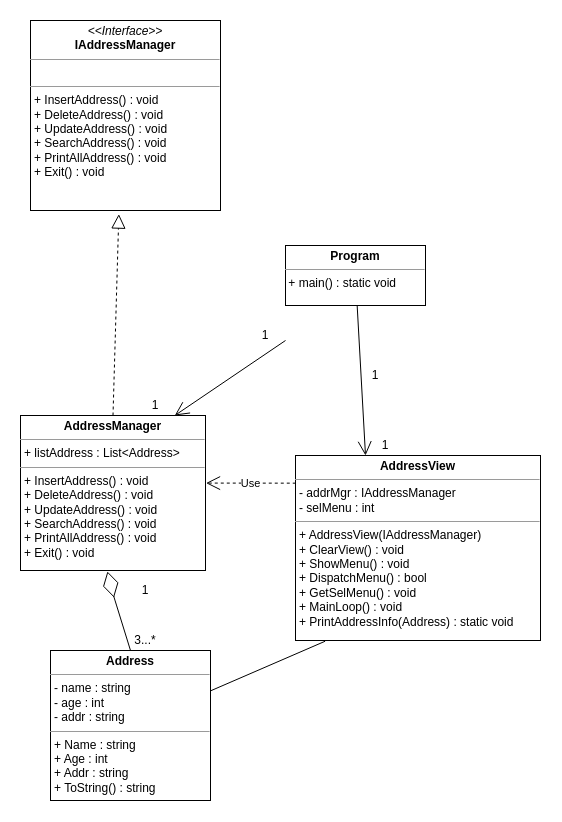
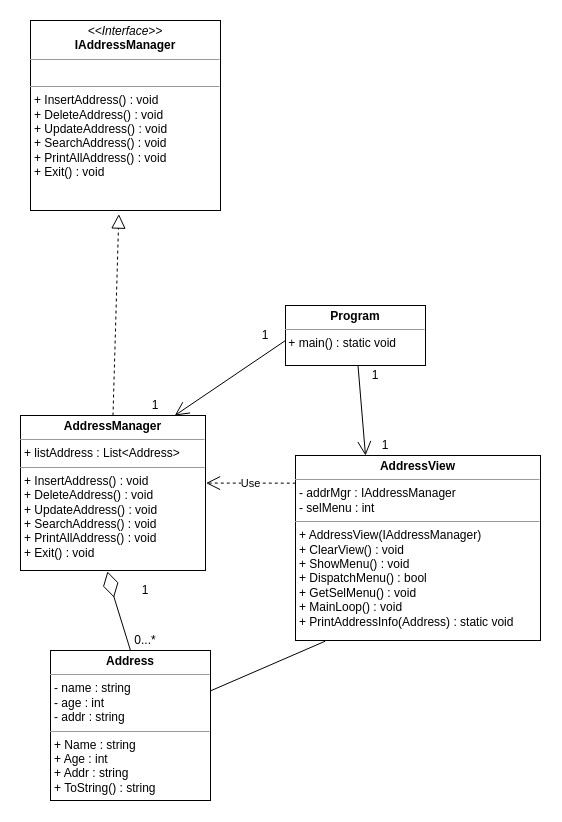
  <mxCell id="0" />
  <mxCell id="1" parent="0" />
- <mxCell id="2" value="&lt;p style=&quot;margin: 0px ; margin-top: 4px ; text-align: center&quot;&gt;&lt;b&gt;Program&lt;/b&gt;&lt;/p&gt;&lt;hr size=&quot;1&quot;&gt;&lt;div style=&quot;height: 2px&quot;&gt;&amp;nbsp;+ main() : static void&lt;/div&gt;" style="verticalAlign=top;align=left;overflow=fill;fontSize=12;fontFamily=Helvetica;html=1;" parent="1" vertex="1"><mxGeometry x="285" y="245" width="140" height="60" as="geometry" /></mxCell>
+ <mxCell id="2" value="&lt;p style=&quot;margin: 0px ; margin-top: 4px ; text-align: center&quot;&gt;&lt;b&gt;Program&lt;/b&gt;&lt;/p&gt;&lt;hr size=&quot;1&quot;&gt;&lt;div style=&quot;height: 2px&quot;&gt;&amp;nbsp;+ main() : static void&lt;/div&gt;" style="verticalAlign=top;align=left;overflow=fill;fontSize=12;fontFamily=Helvetica;html=1;" parent="1" vertex="1"><mxGeometry x="285" y="305" width="140" height="60" as="geometry" /></mxCell>
  <mxCell id="3" value="" style="endArrow=block;dashed=1;endFill=0;endSize=12;html=1;entryX=0.465;entryY=1.019;entryDx=0;entryDy=0;entryPerimeter=0;exitX=0.5;exitY=0;exitDx=0;exitDy=0;" parent="1" source="15" target="14" edge="1"><mxGeometry width="160" relative="1" as="geometry"><mxPoint x="130" y="415" as="sourcePoint" /><mxPoint x="129.03" y="344.35" as="targetPoint" /></mxGeometry></mxCell>
  <mxCell id="4" value="" style="endArrow=diamondThin;endFill=0;endSize=24;html=1;exitX=0.5;exitY=0;exitDx=0;exitDy=0;entryX=0.47;entryY=1.006;entryDx=0;entryDy=0;entryPerimeter=0;" parent="1" target="15" edge="1"><mxGeometry width="160" relative="1" as="geometry"><mxPoint x="130" y="650" as="sourcePoint" /><mxPoint x="129" y="582" as="targetPoint" /><Array as="points"><mxPoint x="113" y="595" /></Array></mxGeometry></mxCell>
- <mxCell id="5" value="3...*" style="text;html=1;strokeColor=none;fillColor=none;align=center;verticalAlign=middle;whiteSpace=wrap;rounded=0;" parent="1" vertex="1"><mxGeometry x="125" y="630" width="40" height="20" as="geometry" /></mxCell>
+ <mxCell id="5" value="0...*" style="text;html=1;strokeColor=none;fillColor=none;align=center;verticalAlign=middle;whiteSpace=wrap;rounded=0;" parent="1" vertex="1"><mxGeometry x="125" y="630" width="40" height="20" as="geometry" /></mxCell>
  <mxCell id="6" value="1" style="text;html=1;strokeColor=none;fillColor=none;align=center;verticalAlign=middle;whiteSpace=wrap;rounded=0;" parent="1" vertex="1"><mxGeometry x="125" y="580" width="40" height="20" as="geometry" /></mxCell>
  <mxCell id="7" value="1" style="text;html=1;strokeColor=none;fillColor=none;align=center;verticalAlign=middle;whiteSpace=wrap;rounded=0;" parent="1" vertex="1"><mxGeometry x="135" y="395" width="40" height="20" as="geometry" /></mxCell>
  <mxCell id="8" value="1" style="text;html=1;strokeColor=none;fillColor=none;align=center;verticalAlign=middle;whiteSpace=wrap;rounded=0;" parent="1" vertex="1"><mxGeometry x="245" y="325" width="40" height="20" as="geometry" /></mxCell>
  <mxCell id="9" value="1" style="text;html=1;strokeColor=none;fillColor=none;align=center;verticalAlign=middle;whiteSpace=wrap;rounded=0;" parent="1" vertex="1"><mxGeometry x="355" y="365" width="40" height="20" as="geometry" /></mxCell>
  <mxCell id="10" value="1" style="text;html=1;strokeColor=none;fillColor=none;align=center;verticalAlign=middle;whiteSpace=wrap;rounded=0;" parent="1" vertex="1"><mxGeometry x="365" y="435" width="40" height="20" as="geometry" /></mxCell>
  <mxCell id="11" value="Use" style="endArrow=open;endSize=12;dashed=1;html=1;exitX=0.002;exitY=0.461;exitDx=0;exitDy=0;exitPerimeter=0;entryX=1.003;entryY=0.436;entryDx=0;entryDy=0;entryPerimeter=0;" parent="1" target="15" edge="1"><mxGeometry width="160" relative="1" as="geometry"><mxPoint x="295.28" y="482.66" as="sourcePoint" /><mxPoint x="199.02" y="441.34" as="targetPoint" /></mxGeometry></mxCell>
  <mxCell id="12" value="" style="endArrow=open;endFill=1;endSize=12;html=1;entryX=0.5;entryY=0;entryDx=0;entryDy=0;" parent="1" source="2" edge="1"><mxGeometry width="160" relative="1" as="geometry"><mxPoint x="195" y="435" as="sourcePoint" /><mxPoint x="365" y="455" as="targetPoint" /></mxGeometry></mxCell>
  <mxCell id="13" value="" style="endArrow=open;endFill=1;endSize=12;html=1;exitX=1;exitY=0.75;exitDx=0;exitDy=0;" parent="1" source="8" edge="1"><mxGeometry width="160" relative="1" as="geometry"><mxPoint x="195" y="435" as="sourcePoint" /><mxPoint x="174.286" y="415" as="targetPoint" /></mxGeometry></mxCell>
  <mxCell id="14" value="&lt;p style=&quot;margin: 0px ; margin-top: 4px ; text-align: center&quot;&gt;&lt;i&gt;&amp;lt;&amp;lt;Interface&amp;gt;&amp;gt;&lt;/i&gt;&lt;br&gt;&lt;b&gt;IAddressManager&lt;/b&gt;&lt;/p&gt;&lt;hr size=&quot;1&quot;&gt;&lt;p style=&quot;margin: 0px ; margin-left: 4px&quot;&gt;&lt;br&gt;&lt;/p&gt;&lt;hr size=&quot;1&quot;&gt;&lt;p style=&quot;margin: 0px ; margin-left: 4px&quot;&gt;+ InsertAddress() : void&lt;br&gt;+ DeleteAddress() : void&lt;/p&gt;&lt;p style=&quot;margin: 0px ; margin-left: 4px&quot;&gt;+ UpdateAddress() : void&lt;br&gt;+ SearchAddress() : void&lt;br&gt;&lt;/p&gt;&lt;p style=&quot;margin: 0px ; margin-left: 4px&quot;&gt;+ PrintAllAddress() : void&lt;br&gt;+ Exit() : void&lt;br&gt;&lt;/p&gt;" style="verticalAlign=top;align=left;overflow=fill;fontSize=12;fontFamily=Helvetica;html=1;" parent="1" vertex="1"><mxGeometry x="30" width="190" height="190" as="geometry" y="20" /></mxCell>
  <mxCell id="15" value="&lt;p style=&quot;margin: 0px ; margin-top: 4px ; text-align: center&quot;&gt;&lt;b&gt;AddressManager&lt;/b&gt;&lt;/p&gt;&lt;hr size=&quot;1&quot;&gt;&lt;p style=&quot;margin: 0px ; margin-left: 4px&quot;&gt;+ listAddress : List&amp;lt;Address&amp;gt;&lt;/p&gt;&lt;hr size=&quot;1&quot;&gt;&lt;p style=&quot;margin: 0px 0px 0px 4px&quot;&gt;+ InsertAddress() : void&lt;br&gt;+ DeleteAddress() : void&lt;/p&gt;&lt;p style=&quot;margin: 0px 0px 0px 4px&quot;&gt;+ UpdateAddress() : void&lt;br&gt;+ SearchAddress() : void&lt;br&gt;&lt;/p&gt;&lt;p style=&quot;margin: 0px 0px 0px 4px&quot;&gt;+ PrintAllAddress() : void&lt;br&gt;+ Exit() : void&lt;/p&gt;" style="verticalAlign=top;align=left;overflow=fill;fontSize=12;fontFamily=Helvetica;html=1;" parent="1" vertex="1"><mxGeometry x="20" y="415" width="185" height="155" as="geometry" /></mxCell>
  <mxCell id="16" value="&lt;p style=&quot;margin: 0px ; margin-top: 4px ; text-align: center&quot;&gt;&lt;b&gt;Address&lt;/b&gt;&lt;/p&gt;&lt;hr size=&quot;1&quot;&gt;&lt;p style=&quot;margin: 0px ; margin-left: 4px&quot;&gt;- name : string&lt;/p&gt;&lt;p style=&quot;margin: 0px ; margin-left: 4px&quot;&gt;- age : int&lt;/p&gt;&lt;p style=&quot;margin: 0px ; margin-left: 4px&quot;&gt;- addr : string&lt;/p&gt;&lt;hr size=&quot;1&quot;&gt;&lt;p style=&quot;margin: 0px ; margin-left: 4px&quot;&gt;+ Name : string&lt;/p&gt;&lt;p style=&quot;margin: 0px ; margin-left: 4px&quot;&gt;+ Age : int&lt;/p&gt;&lt;p style=&quot;margin: 0px ; margin-left: 4px&quot;&gt;+ Addr : string&lt;/p&gt;&lt;p style=&quot;margin: 0px ; margin-left: 4px&quot;&gt;+ ToString() : string&lt;/p&gt;" style="verticalAlign=top;align=left;overflow=fill;fontSize=12;fontFamily=Helvetica;html=1;" parent="1" vertex="1"><mxGeometry x="50" y="650" width="160" height="150" as="geometry" /></mxCell>
  <mxCell id="17" value="&lt;p style=&quot;margin: 0px ; margin-top: 4px ; text-align: center&quot;&gt;&lt;b&gt;AddressView&lt;/b&gt;&lt;/p&gt;&lt;hr size=&quot;1&quot;&gt;&lt;p style=&quot;margin: 0px ; margin-left: 4px&quot;&gt;- addrMgr : IAddressManager&lt;/p&gt;&lt;p style=&quot;margin: 0px ; margin-left: 4px&quot;&gt;- selMenu : int&lt;/p&gt;&lt;hr size=&quot;1&quot;&gt;&lt;p style=&quot;margin: 0px ; margin-left: 4px&quot;&gt;+ AddressView(IAddressManager)&lt;/p&gt;&lt;p style=&quot;margin: 0px ; margin-left: 4px&quot;&gt;+ ClearView() : void&lt;br&gt;&lt;/p&gt;&lt;p style=&quot;margin: 0px ; margin-left: 4px&quot;&gt;+ ShowMenu() : void&lt;br&gt;&lt;/p&gt;&lt;p style=&quot;margin: 0px ; margin-left: 4px&quot;&gt;+ DispatchMenu() : bool&lt;br&gt;&lt;/p&gt;&lt;p style=&quot;margin: 0px ; margin-left: 4px&quot;&gt;+ GetSelMenu() : void&lt;br&gt;&lt;/p&gt;&lt;p style=&quot;margin: 0px ; margin-left: 4px&quot;&gt;+ MainLoop() : void&lt;br&gt;&lt;/p&gt;&lt;p style=&quot;margin: 0px ; margin-left: 4px&quot;&gt;+ PrintAddressInfo(Address) : static void&lt;br&gt;&lt;/p&gt;&lt;p style=&quot;margin: 0px ; margin-left: 4px&quot;&gt;&lt;br&gt;&lt;/p&gt;&lt;p style=&quot;margin: 0px ; margin-left: 4px&quot;&gt;&lt;br&gt;&lt;/p&gt;&lt;p style=&quot;margin: 0px ; margin-left: 4px&quot;&gt;&lt;br&gt;&lt;/p&gt;&lt;p style=&quot;margin: 0px ; margin-left: 4px&quot;&gt;&lt;br&gt;&lt;/p&gt;&lt;p style=&quot;margin: 0px ; margin-left: 4px&quot;&gt;&lt;br&gt;&lt;/p&gt;" style="verticalAlign=top;align=left;overflow=fill;fontSize=12;fontFamily=Helvetica;html=1;" parent="1" vertex="1"><mxGeometry x="295" y="455" width="245" height="185" as="geometry" /></mxCell>
  <mxCell id="18" value="" style="endArrow=none;html=1;entryX=0.121;entryY=1.004;entryDx=0;entryDy=0;entryPerimeter=0;" parent="1" source="16" target="17" edge="1"><mxGeometry width="50" height="50" relative="1" as="geometry"><mxPoint x="300" y="680" as="sourcePoint" /><mxPoint x="350" y="630" as="targetPoint" /></mxGeometry></mxCell>
